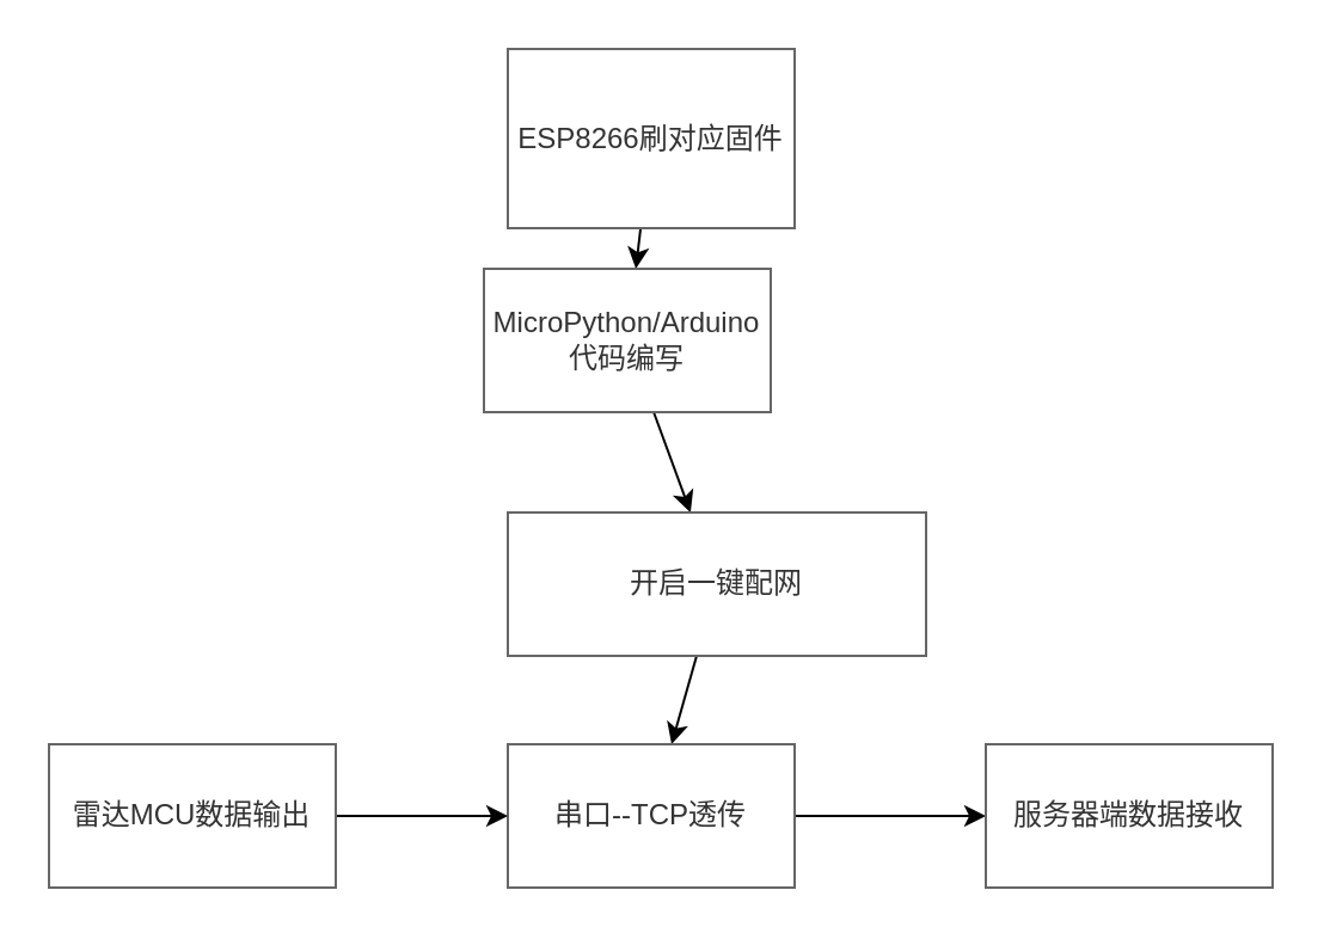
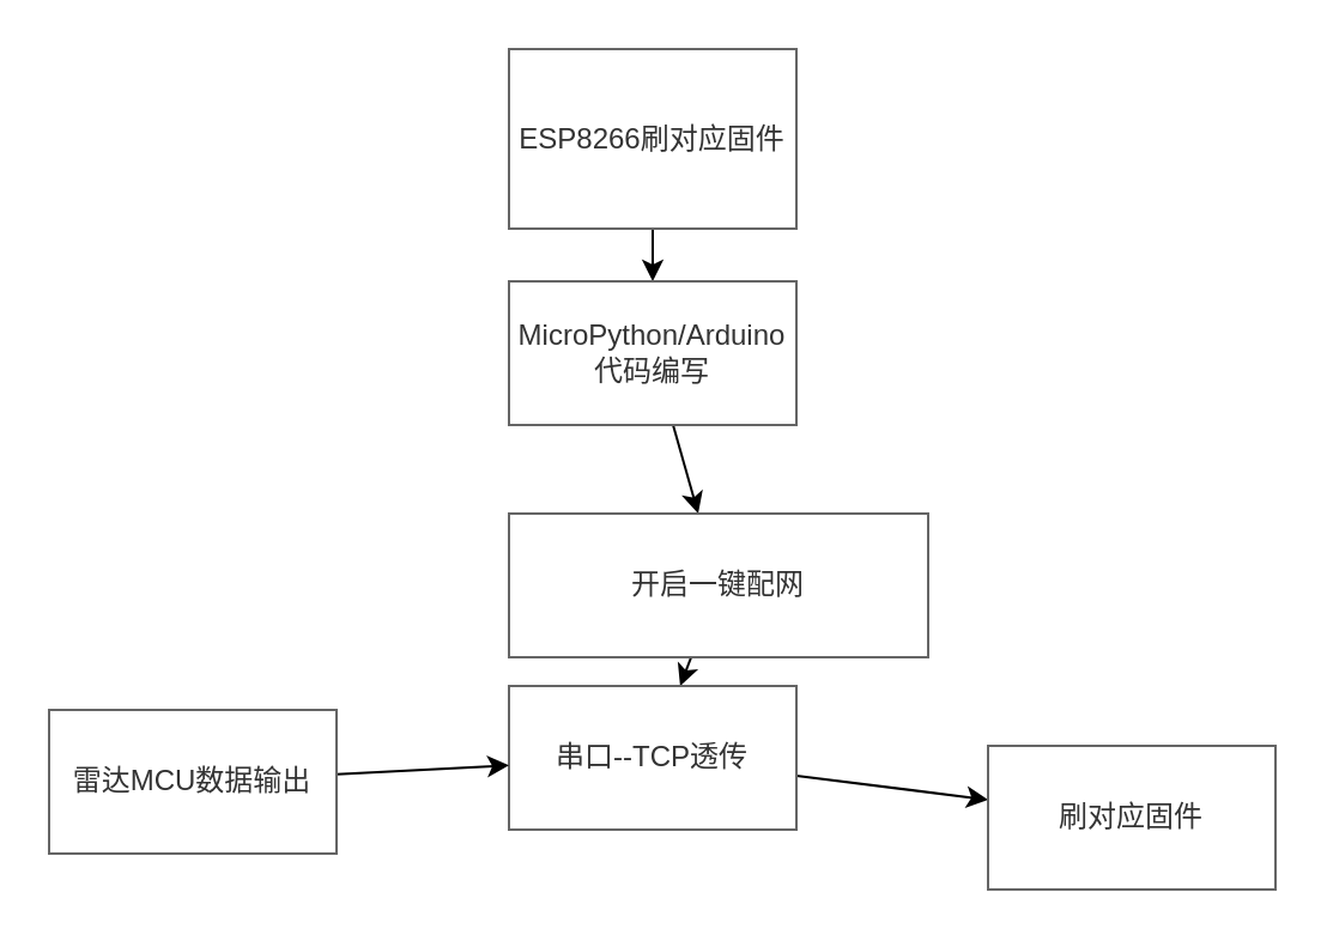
  <mxCell id="0" />
  <mxCell id="1" parent="0" />
  <mxCell id="2" value="" style="edgeStyle=none;html=1;strokeColor=#000000;endSize=6;jumpSize=11;" edge="1" parent="1" source="3" target="5"><mxGeometry relative="1" as="geometry" /></mxCell>
  <mxCell id="3" value="ESP8266刷对应固件" style="whiteSpace=wrap;html=1;fillColor=#FFFFFF;fontColor=#333333;strokeColor=#666666;gradientColor=none;gradientDirection=north;labelBorderColor=none;rounded=0;" vertex="1" parent="1"><mxGeometry x="212" y="20" width="120" height="75" as="geometry" /></mxCell>
  <mxCell id="4" value="" style="edgeStyle=none;shape=connector;rounded=1;html=1;labelBackgroundColor=default;strokeColor=#000000;fontFamily=Helvetica;fontSize=11;fontColor=default;endArrow=classic;" edge="1" parent="1" source="5" target="7"><mxGeometry relative="1" as="geometry" /></mxCell>
- <mxCell id="5" value="MicroPython/Arduino代码编写" style="whiteSpace=wrap;html=1;fillColor=#FFFFFF;fontColor=#333333;strokeColor=#666666;gradientColor=none;gradientDirection=north;labelBorderColor=none;rounded=0;" vertex="1" parent="1"><mxGeometry x="202" y="112" width="120" height="60" as="geometry" /></mxCell>
+ <mxCell id="5" value="MicroPython/Arduino代码编写" style="whiteSpace=wrap;html=1;fillColor=#FFFFFF;fontColor=#333333;strokeColor=#666666;gradientColor=none;gradientDirection=north;labelBorderColor=none;rounded=0;" vertex="1" parent="1"><mxGeometry x="212" y="117" width="120" height="60" as="geometry" /></mxCell>
  <mxCell id="6" value="" style="edgeStyle=none;shape=connector;rounded=1;html=1;labelBackgroundColor=default;strokeColor=#000000;fontFamily=Helvetica;fontSize=11;fontColor=default;endArrow=classic;endSize=6;" edge="1" parent="1" source="7" target="9"><mxGeometry relative="1" as="geometry" /></mxCell>
  <mxCell id="7" value="开启一键配网" style="whiteSpace=wrap;html=1;fillColor=#FFFFFF;fontColor=#333333;strokeColor=#666666;gradientColor=none;gradientDirection=north;labelBorderColor=none;rounded=0;" vertex="1" parent="1"><mxGeometry x="212" y="214" width="175" height="60" as="geometry" /></mxCell>
  <mxCell id="8" value="" style="edgeStyle=none;shape=connector;rounded=1;html=1;labelBackgroundColor=default;strokeColor=#000000;fontFamily=Helvetica;fontSize=11;fontColor=default;endArrow=classic;endSize=6;" edge="1" parent="1" source="9" target="12"><mxGeometry relative="1" as="geometry" /></mxCell>
- <mxCell id="9" value="串口--TCP透传" style="whiteSpace=wrap;html=1;fillColor=#FFFFFF;fontColor=#333333;strokeColor=#666666;gradientColor=none;gradientDirection=north;labelBorderColor=none;rounded=0;" vertex="1" parent="1"><mxGeometry x="212" y="311" width="120" height="60" as="geometry" /></mxCell>
+ <mxCell id="9" value="串口--TCP透传" style="whiteSpace=wrap;html=1;fillColor=#FFFFFF;fontColor=#333333;strokeColor=#666666;gradientColor=none;gradientDirection=north;labelBorderColor=none;rounded=0;" vertex="1" parent="1"><mxGeometry x="212" y="286" width="120" height="60" as="geometry" /></mxCell>
  <mxCell id="10" value="" style="edgeStyle=none;shape=connector;rounded=1;html=1;labelBackgroundColor=default;strokeColor=#000000;fontFamily=Helvetica;fontSize=11;fontColor=default;endArrow=classic;endSize=6;" edge="1" parent="1" source="11" target="9"><mxGeometry relative="1" as="geometry" /></mxCell>
- <mxCell id="11" value="雷达MCU数据输出" style="whiteSpace=wrap;html=1;fillColor=#FFFFFF;fontColor=#333333;strokeColor=#666666;gradientColor=none;gradientDirection=north;labelBorderColor=none;rounded=0;" vertex="1" parent="1"><mxGeometry x="20" y="311" width="120" height="60" as="geometry" /></mxCell>
- <mxCell id="12" value="服务器端数据接收" style="whiteSpace=wrap;html=1;fillColor=#FFFFFF;fontColor=#333333;strokeColor=#666666;gradientColor=none;gradientDirection=north;labelBorderColor=none;rounded=0;" vertex="1" parent="1"><mxGeometry x="412" y="311" width="120" height="60" as="geometry" /></mxCell>
+ <mxCell id="11" value="雷达MCU数据输出" style="whiteSpace=wrap;html=1;fillColor=#FFFFFF;fontColor=#333333;strokeColor=#666666;gradientColor=none;gradientDirection=north;labelBorderColor=none;rounded=0;" vertex="1" parent="1"><mxGeometry x="20" y="296" width="120" height="60" as="geometry" /></mxCell>
+ <mxCell id="12" value="刷对应固件" style="whiteSpace=wrap;html=1;fillColor=#FFFFFF;fontColor=#333333;strokeColor=#666666;gradientColor=none;gradientDirection=north;labelBorderColor=none;rounded=0;" vertex="1" parent="1"><mxGeometry x="412" y="311" width="120" height="60" as="geometry" /></mxCell>
